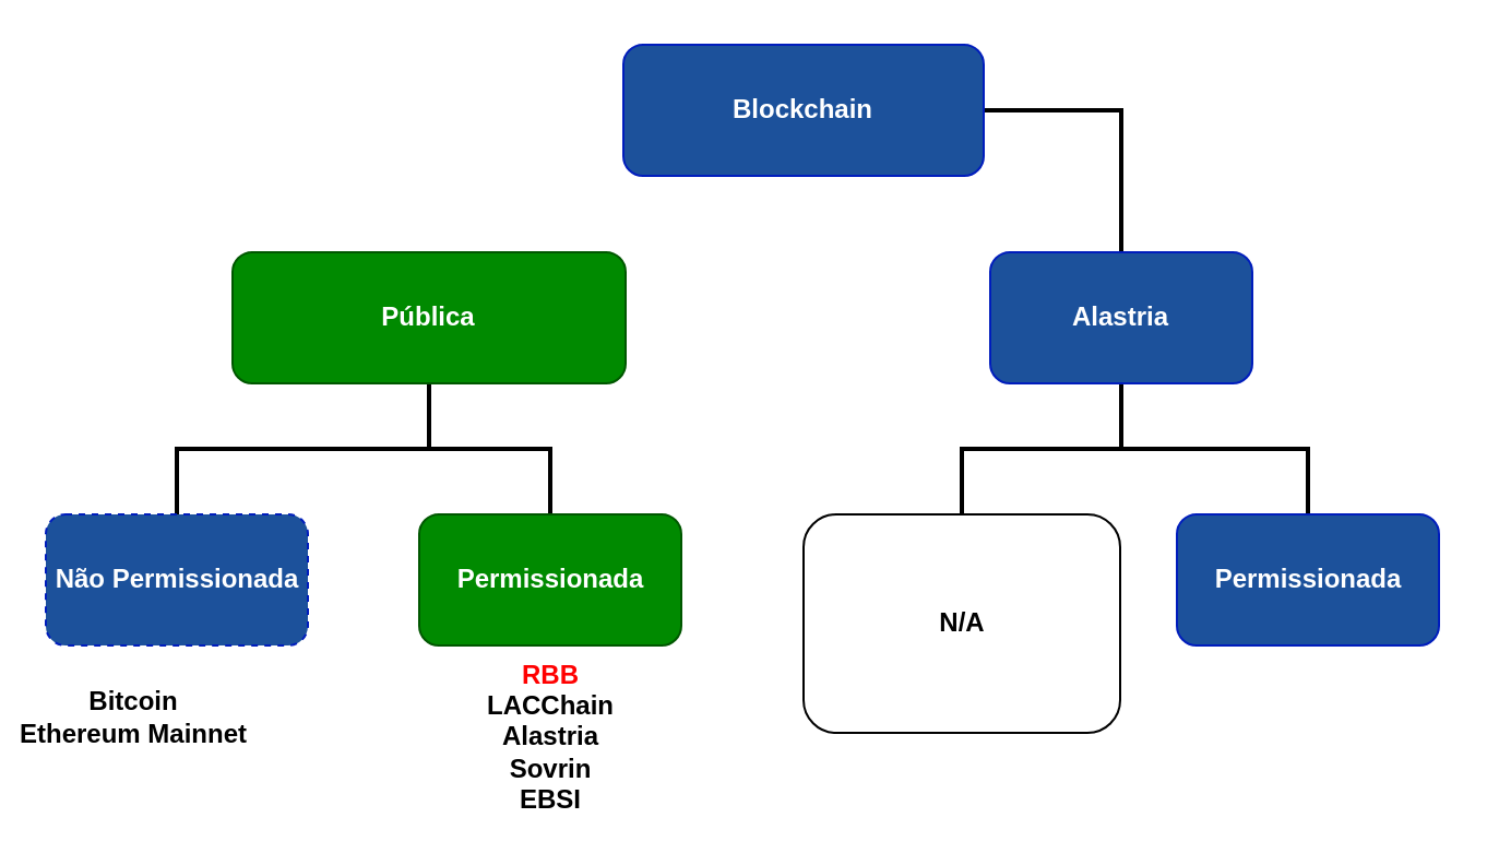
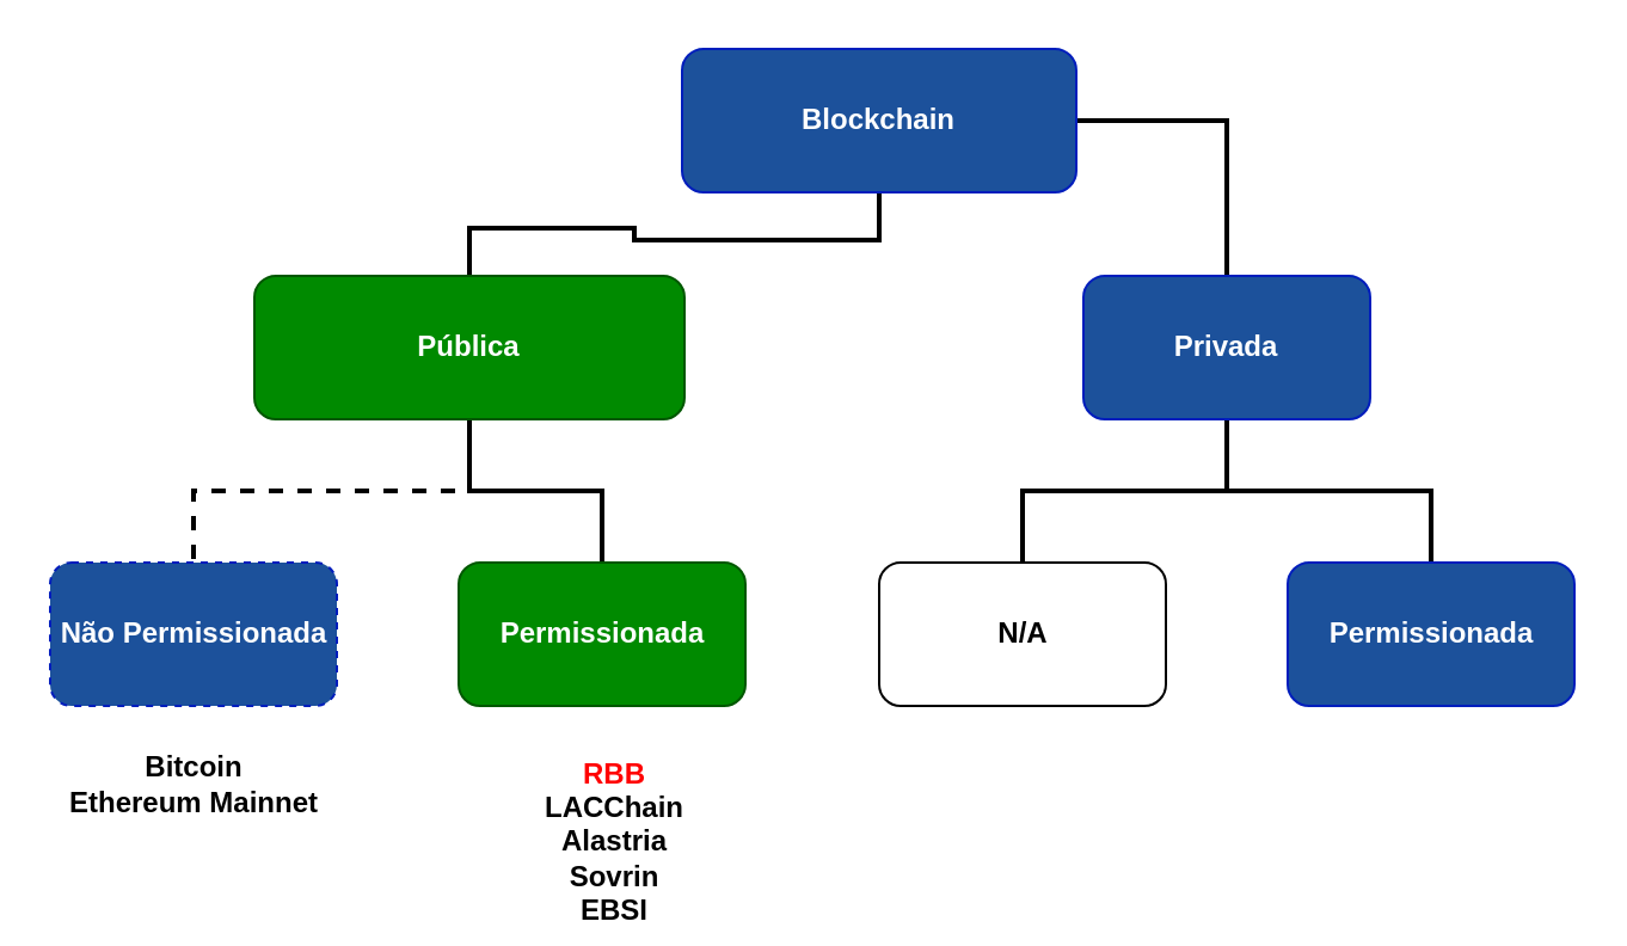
  <mxCell id="0" />
  <mxCell id="1" parent="0" />
+ <mxCell id="2" style="edgeStyle=orthogonalEdgeStyle;rounded=0;orthogonalLoop=1;jettySize=auto;html=1;entryX=0.5;entryY=0;entryDx=0;entryDy=0;strokeWidth=2;endArrow=none;endFill=0;fontStyle=1" edge="1" parent="1" source="4" target="7"><mxGeometry relative="1" as="geometry" /></mxCell>
  <mxCell id="3" style="edgeStyle=orthogonalEdgeStyle;rounded=0;orthogonalLoop=1;jettySize=auto;html=1;strokeWidth=2;endArrow=none;endFill=0;fontStyle=1" edge="1" parent="1" source="4" target="10"><mxGeometry relative="1" as="geometry" /></mxCell>
  <mxCell id="4" value="Blockchain" style="rounded=1;whiteSpace=wrap;html=1;fillColor=#1c519b;strokeColor=#001DBC;fontStyle=1;fontColor=#ffffff;" vertex="1" parent="1"><mxGeometry x="285" y="20" width="165" height="60" as="geometry" /></mxCell>
  <mxCell id="5" style="edgeStyle=orthogonalEdgeStyle;rounded=0;orthogonalLoop=1;jettySize=auto;html=1;exitX=0.5;exitY=1;exitDx=0;exitDy=0;strokeWidth=2;endArrow=none;endFill=0;fontStyle=1" edge="1" parent="1" source="7" target="11"><mxGeometry relative="1" as="geometry" /></mxCell>
- <mxCell id="6" style="edgeStyle=orthogonalEdgeStyle;rounded=0;orthogonalLoop=1;jettySize=auto;html=1;exitX=0.5;exitY=1;exitDx=0;exitDy=0;endArrow=none;endFill=0;strokeWidth=2;fontStyle=1" edge="1" parent="1" source="7" target="12"><mxGeometry relative="1" as="geometry" /></mxCell>
+ <mxCell id="6" style="edgeStyle=orthogonalEdgeStyle;rounded=0;orthogonalLoop=1;jettySize=auto;html=1;exitX=0.5;exitY=1;exitDx=0;exitDy=0;endArrow=none;endFill=0;strokeWidth=2;fontStyle=1;dashed=1;" edge="1" parent="1" source="7" target="12"><mxGeometry relative="1" as="geometry" /></mxCell>
  <mxCell id="7" value="Pública" style="rounded=1;whiteSpace=wrap;html=1;fillColor=#008a00;strokeColor=#005700;fontStyle=1;fontColor=#ffffff;" vertex="1" parent="1"><mxGeometry x="106" y="115" width="180" height="60" as="geometry" /></mxCell>
  <mxCell id="8" style="edgeStyle=orthogonalEdgeStyle;rounded=0;orthogonalLoop=1;jettySize=auto;html=1;endArrow=none;endFill=0;strokeWidth=2;fontStyle=1" edge="1" parent="1" source="10" target="13"><mxGeometry relative="1" as="geometry" /></mxCell>
  <mxCell id="9" style="edgeStyle=orthogonalEdgeStyle;rounded=0;orthogonalLoop=1;jettySize=auto;html=1;exitX=0.5;exitY=1;exitDx=0;exitDy=0;endArrow=none;endFill=0;strokeWidth=2;fontStyle=1" edge="1" parent="1" source="10" target="14"><mxGeometry relative="1" as="geometry" /></mxCell>
- <mxCell id="10" value="Alastria" style="rounded=1;whiteSpace=wrap;html=1;fillColor=#1C519B;strokeColor=#001DBC;fontStyle=1;fontColor=#ffffff;" vertex="1" parent="1"><mxGeometry x="453" y="115" width="120" height="60" as="geometry" /></mxCell>
+ <mxCell id="10" value="Privada" style="rounded=1;whiteSpace=wrap;html=1;fillColor=#1C519B;strokeColor=#001DBC;fontStyle=1;fontColor=#ffffff;" vertex="1" parent="1"><mxGeometry x="453" y="115" width="120" height="60" as="geometry" /></mxCell>
  <mxCell id="11" value="Permissionada" style="rounded=1;whiteSpace=wrap;html=1;fillColor=#008a00;strokeColor=#005700;fontStyle=1;fontColor=#ffffff;" vertex="1" parent="1"><mxGeometry x="191.5" y="235" width="120" height="60" as="geometry" /></mxCell>
  <mxCell id="12" value="Não Permissionada" style="rounded=1;whiteSpace=wrap;html=1;fillColor=#1C519B;strokeColor=#001DBC;fontStyle=1;fontColor=#ffffff;dashed=1;" vertex="1" parent="1"><mxGeometry x="20.5" y="235" width="120" height="60" as="geometry" /></mxCell>
  <mxCell id="13" value="Permissionada" style="rounded=1;whiteSpace=wrap;html=1;fillColor=#1C519B;strokeColor=#001DBC;fontStyle=1;fontColor=#ffffff;" vertex="1" parent="1"><mxGeometry x="538.5" y="235" width="120" height="60" as="geometry" /></mxCell>
- <mxCell id="14" value="N/A" style="rounded=1;whiteSpace=wrap;html=1;fontStyle=1" vertex="1" parent="1"><mxGeometry x="367.5" y="235" width="145" height="100" as="geometry" /></mxCell>
- <mxCell id="15" value="&lt;b&gt;Bitcoin&lt;br&gt;Ethereum Mainnet&lt;/b&gt;" style="text;html=1;strokeColor=none;fillColor=none;align=center;verticalAlign=middle;whiteSpace=wrap;rounded=0;" vertex="1" parent="1"><mxGeometry x="4.5" y="313" width="112" height="30" as="geometry" /></mxCell>
- <mxCell id="16" value="&lt;b&gt;&lt;font color=&quot;#ff0000&quot;&gt;RBB&lt;/font&gt;&lt;br&gt;LACChain&lt;br&gt;Alastria&lt;br&gt;Sovrin&lt;br&gt;EBSI&lt;/b&gt;" style="text;html=1;strokeColor=none;fillColor=none;align=center;verticalAlign=middle;whiteSpace=wrap;rounded=0;" vertex="1" parent="1"><mxGeometry x="191.5" y="300" width="119.5" height="74" as="geometry" /></mxCell>
+ <mxCell id="14" value="N/A" style="rounded=1;whiteSpace=wrap;html=1;fontStyle=1" vertex="1" parent="1"><mxGeometry x="367.5" y="235" width="120" height="60" as="geometry" /></mxCell>
+ <mxCell id="15" value="&lt;b&gt;Bitcoin&lt;br&gt;Ethereum Mainnet&lt;/b&gt;" style="text;html=1;strokeColor=none;fillColor=none;align=center;verticalAlign=middle;whiteSpace=wrap;rounded=0;" vertex="1" parent="1"><mxGeometry x="24.5" y="313" width="112" height="30" as="geometry" /></mxCell>
+ <mxCell id="16" value="&lt;b&gt;&lt;font color=&quot;#ff0000&quot;&gt;RBB&lt;/font&gt;&lt;br&gt;LACChain&lt;br&gt;Alastria&lt;br&gt;Sovrin&lt;br&gt;EBSI&lt;/b&gt;" style="text;html=1;strokeColor=none;fillColor=none;align=center;verticalAlign=middle;whiteSpace=wrap;rounded=0;" vertex="1" parent="1"><mxGeometry x="196.5" y="315" width="119.5" height="74" as="geometry" /></mxCell>
